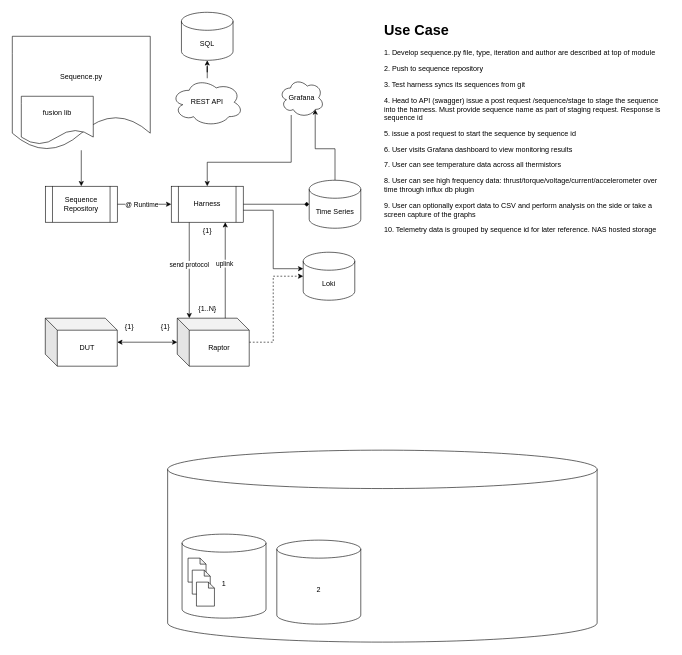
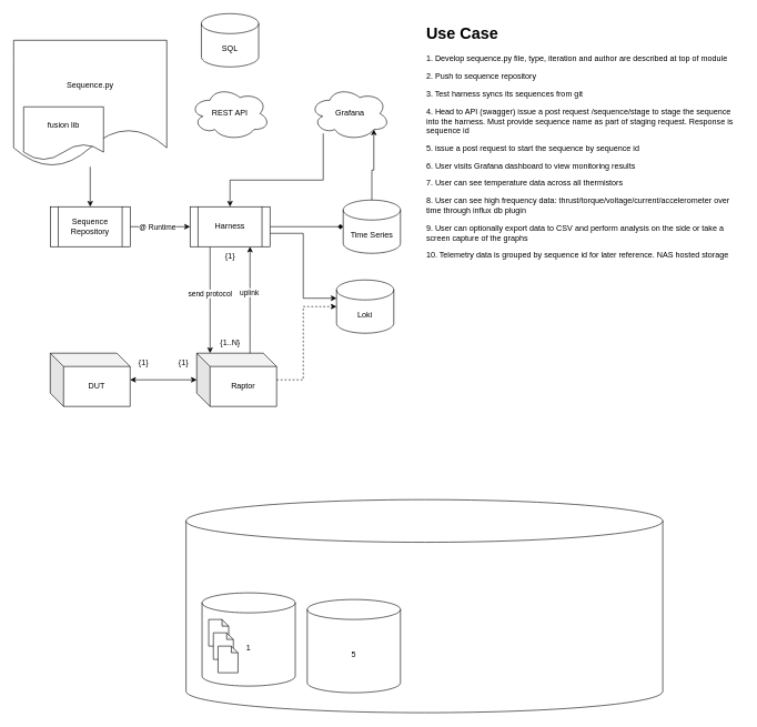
  <mxCell id="0" />
  <mxCell id="1" parent="0" />
- <mxCell id="2" value="" style="edgeStyle=orthogonalEdgeStyle;rounded=0;orthogonalLoop=1;jettySize=auto;html=1;" parent="1" source="3" target="4" edge="1"><mxGeometry relative="1" as="geometry" /></mxCell>
  <mxCell id="3" value="REST API" style="ellipse;shape=cloud;whiteSpace=wrap;html=1;" parent="1" vertex="1"><mxGeometry x="285" y="130" width="120" height="80" as="geometry" /></mxCell>
  <mxCell id="4" value="SQL" style="shape=cylinder3;whiteSpace=wrap;html=1;boundedLbl=1;backgroundOutline=1;size=15;" parent="1" vertex="1"><mxGeometry x="302" y="20" width="86" height="80" as="geometry" /></mxCell>
  <mxCell id="5" value="DUT" style="shape=cube;whiteSpace=wrap;html=1;boundedLbl=1;backgroundOutline=1;darkOpacity=0.05;darkOpacity2=0.1;" parent="1" vertex="1"><mxGeometry x="75" y="530" width="120" height="80" as="geometry" /></mxCell>
  <mxCell id="6" style="edgeStyle=orthogonalEdgeStyle;rounded=0;orthogonalLoop=1;jettySize=auto;html=1;entryX=0.167;entryY=0;entryDx=0;entryDy=0;entryPerimeter=0;exitX=0.25;exitY=1;exitDx=0;exitDy=0;" parent="1" source="10" target="18" edge="1"><mxGeometry relative="1" as="geometry" /></mxCell>
  <mxCell id="7" value="send protocol" style="edgeLabel;html=1;align=center;verticalAlign=middle;resizable=0;points=[];" parent="6" vertex="1" connectable="0"><mxGeometry x="-0.175" y="-1" relative="1" as="geometry"><mxPoint y="4" as="offset" /></mxGeometry></mxCell>
  <mxCell id="8" style="edgeStyle=orthogonalEdgeStyle;rounded=0;orthogonalLoop=1;jettySize=auto;html=1;endArrow=diamond;" parent="1" source="10" target="20" edge="1"><mxGeometry relative="1" as="geometry" /></mxCell>
  <mxCell id="9" style="edgeStyle=orthogonalEdgeStyle;rounded=0;orthogonalLoop=1;jettySize=auto;html=1;entryX=0;entryY=0;entryDx=0;entryDy=27.5;entryPerimeter=0;" parent="1" source="10" target="23" edge="1"><mxGeometry relative="1" as="geometry"><Array as="points"><mxPoint x="455" y="350" /><mxPoint x="455" y="448" /></Array></mxGeometry></mxCell>
  <mxCell id="10" value="Harness" style="shape=process;whiteSpace=wrap;html=1;backgroundOutline=1;" parent="1" vertex="1"><mxGeometry x="285" y="310" width="120" height="60" as="geometry" /></mxCell>
  <mxCell id="11" style="edgeStyle=orthogonalEdgeStyle;rounded=0;orthogonalLoop=1;jettySize=auto;html=1;entryX=0;entryY=0.5;entryDx=0;entryDy=0;" parent="1" source="13" target="10" edge="1"><mxGeometry relative="1" as="geometry" /></mxCell>
  <mxCell id="12" value="@ Runtime" style="edgeLabel;html=1;align=center;verticalAlign=middle;resizable=0;points=[];" parent="11" vertex="1" connectable="0"><mxGeometry x="-0.067" y="-3" relative="1" as="geometry"><mxPoint x="-2" y="-3" as="offset" /></mxGeometry></mxCell>
  <mxCell id="13" value="Sequence&lt;br&gt;Repository" style="shape=process;whiteSpace=wrap;html=1;backgroundOutline=1;" parent="1" vertex="1"><mxGeometry x="75" y="310" width="120" height="60" as="geometry" /></mxCell>
  <mxCell id="14" style="edgeStyle=orthogonalEdgeStyle;rounded=0;orthogonalLoop=1;jettySize=auto;html=1;startArrow=classic;startFill=1;" parent="1" source="18" target="5" edge="1"><mxGeometry relative="1" as="geometry" /></mxCell>
  <mxCell id="15" style="edgeStyle=orthogonalEdgeStyle;rounded=0;orthogonalLoop=1;jettySize=auto;html=1;entryX=0.75;entryY=1;entryDx=0;entryDy=0;exitX=0.667;exitY=0.013;exitDx=0;exitDy=0;exitPerimeter=0;" parent="1" source="18" target="10" edge="1"><mxGeometry relative="1" as="geometry" /></mxCell>
  <mxCell id="16" value="uplink" style="edgeLabel;html=1;align=center;verticalAlign=middle;resizable=0;points=[];" parent="15" vertex="1" connectable="0"><mxGeometry x="0.155" y="2" relative="1" as="geometry"><mxPoint as="offset" /></mxGeometry></mxCell>
  <mxCell id="17" style="edgeStyle=orthogonalEdgeStyle;rounded=0;orthogonalLoop=1;jettySize=auto;html=1;dashed=1;" parent="1" source="18" target="23" edge="1"><mxGeometry relative="1" as="geometry"><Array as="points"><mxPoint x="455" y="570" /><mxPoint x="455" y="460" /></Array></mxGeometry></mxCell>
  <mxCell id="18" value="Raptor" style="shape=cube;whiteSpace=wrap;html=1;boundedLbl=1;backgroundOutline=1;darkOpacity=0.05;darkOpacity2=0.1;" parent="1" vertex="1"><mxGeometry x="295" y="530" width="120" height="80" as="geometry" /></mxCell>
  <mxCell id="19" style="edgeStyle=orthogonalEdgeStyle;rounded=0;orthogonalLoop=1;jettySize=auto;html=1;entryX=0.8;entryY=0.8;entryDx=0;entryDy=0;entryPerimeter=0;" parent="1" source="20" target="31" edge="1"><mxGeometry relative="1" as="geometry" /></mxCell>
  <mxCell id="20" value="Time Series" style="shape=cylinder3;whiteSpace=wrap;html=1;boundedLbl=1;backgroundOutline=1;size=15;" parent="1" vertex="1"><mxGeometry x="515" y="300" width="86" height="80" as="geometry" /></mxCell>
  <mxCell id="21" value="{1..N}" style="text;html=1;align=center;verticalAlign=middle;resizable=0;points=[];autosize=1;strokeColor=none;fillColor=none;" parent="1" vertex="1"><mxGeometry x="320" y="500" width="50" height="30" as="geometry" /></mxCell>
  <mxCell id="22" value="{1}" style="text;html=1;align=center;verticalAlign=middle;resizable=0;points=[];autosize=1;strokeColor=none;fillColor=none;" parent="1" vertex="1"><mxGeometry x="325" y="370" width="40" height="30" as="geometry" /></mxCell>
  <mxCell id="23" value="Loki" style="shape=cylinder3;whiteSpace=wrap;html=1;boundedLbl=1;backgroundOutline=1;size=15;" parent="1" vertex="1"><mxGeometry x="505" y="420" width="86" height="80" as="geometry" /></mxCell>
  <mxCell id="24" value="{1}" style="text;html=1;align=center;verticalAlign=middle;resizable=0;points=[];autosize=1;strokeColor=none;fillColor=none;" parent="1" vertex="1"><mxGeometry x="195" y="530" width="40" height="30" as="geometry" /></mxCell>
  <mxCell id="25" value="{1}" style="text;html=1;align=center;verticalAlign=middle;resizable=0;points=[];autosize=1;strokeColor=none;fillColor=none;" parent="1" vertex="1"><mxGeometry x="255" y="530" width="40" height="30" as="geometry" /></mxCell>
  <mxCell id="26" style="edgeStyle=orthogonalEdgeStyle;rounded=0;orthogonalLoop=1;jettySize=auto;html=1;" parent="1" source="27" target="13" edge="1"><mxGeometry relative="1" as="geometry" /></mxCell>
  <mxCell id="27" value="Sequence.py" style="shape=document;whiteSpace=wrap;html=1;boundedLbl=1;" parent="1" vertex="1"><mxGeometry x="20" y="60" width="230" height="190" as="geometry" /></mxCell>
  <mxCell id="28" value="&lt;h1&gt;Use Case&lt;/h1&gt;&lt;p&gt;1. Develop sequence.py file, type, iteration and author are described at top of module&lt;/p&gt;&lt;p&gt;2. Push to sequence repository&lt;/p&gt;&lt;p&gt;3. Test harness syncs its sequences from git&lt;/p&gt;&lt;p&gt;4. Head to API (swagger) issue a post request /sequence/stage to stage the sequence into the harness. Must provide sequence name as part of staging request. Response is sequence id&lt;/p&gt;&lt;p&gt;5. issue a post request to start the sequence by sequence id&lt;/p&gt;&lt;p&gt;6. User visits Grafana dashboard to view monitoring results&lt;/p&gt;&lt;p&gt;7. User can see temperature data across all thermistors&lt;/p&gt;&lt;p&gt;8. User can see high frequency data: thrust/torque/voltage/current/accelerometer over time through influx db plugin&lt;/p&gt;&lt;p&gt;9. User can optionally export data to CSV and perform analysis on the side or take a screen capture of the graphs&lt;/p&gt;&lt;p&gt;10. Telemetry data is grouped by sequence id for later reference. NAS hosted storage&lt;/p&gt;" style="text;html=1;strokeColor=none;fillColor=none;spacing=5;spacingTop=-20;whiteSpace=wrap;overflow=hidden;rounded=0;" parent="1" vertex="1"><mxGeometry x="635" y="30" width="480" height="420" as="geometry" /></mxCell>
  <mxCell id="29" value="fusion lib" style="shape=document;whiteSpace=wrap;html=1;boundedLbl=1;" parent="1" vertex="1"><mxGeometry x="35" y="160" width="120" height="80" as="geometry" /></mxCell>
  <mxCell id="30" style="edgeStyle=orthogonalEdgeStyle;rounded=0;orthogonalLoop=1;jettySize=auto;html=1;" parent="1" source="31" target="10" edge="1"><mxGeometry relative="1" as="geometry"><Array as="points"><mxPoint x="485" y="270" /><mxPoint x="345" y="270" /></Array></mxGeometry></mxCell>
- <mxCell id="31" value="Grafana" style="ellipse;shape=cloud;whiteSpace=wrap;html=1;" parent="1" vertex="1"><mxGeometry x="465" y="130" width="75" height="65" as="geometry" /></mxCell>
+ <mxCell id="31" value="Grafana" style="ellipse;shape=cloud;whiteSpace=wrap;html=1;" parent="1" vertex="1"><mxGeometry x="465" y="130" width="120" height="80" as="geometry" /></mxCell>
  <mxCell id="32" value="" style="shape=cylinder3;whiteSpace=wrap;html=1;boundedLbl=1;backgroundOutline=1;size=32;" parent="1" vertex="1"><mxGeometry x="279" y="750" width="716" height="320" as="geometry" /></mxCell>
  <mxCell id="33" value="1" style="shape=cylinder3;whiteSpace=wrap;html=1;boundedLbl=1;backgroundOutline=1;size=15;" parent="1" vertex="1"><mxGeometry x="303" y="890" width="140" height="140" as="geometry" /></mxCell>
- <mxCell id="34" value="2" style="shape=cylinder3;whiteSpace=wrap;html=1;boundedLbl=1;backgroundOutline=1;size=15;" parent="1" vertex="1"><mxGeometry x="461" y="900" width="140" height="140" as="geometry" /></mxCell>
+ <mxCell id="34" value="5" style="shape=cylinder3;whiteSpace=wrap;html=1;boundedLbl=1;backgroundOutline=1;size=15;" parent="1" vertex="1"><mxGeometry x="461" y="900" width="140" height="140" as="geometry" /></mxCell>
  <mxCell id="35" value="" style="shape=note;whiteSpace=wrap;html=1;backgroundOutline=1;darkOpacity=0.05;size=10;" parent="1" vertex="1"><mxGeometry x="313" y="930" width="30" height="40" as="geometry" /></mxCell>
  <mxCell id="36" value="" style="shape=note;whiteSpace=wrap;html=1;backgroundOutline=1;darkOpacity=0.05;size=10;" parent="1" vertex="1"><mxGeometry x="320" y="950" width="30" height="40" as="geometry" /></mxCell>
  <mxCell id="37" value="" style="shape=note;whiteSpace=wrap;html=1;backgroundOutline=1;darkOpacity=0.05;size=10;" parent="1" vertex="1"><mxGeometry x="327" y="970" width="30" height="40" as="geometry" /></mxCell>
